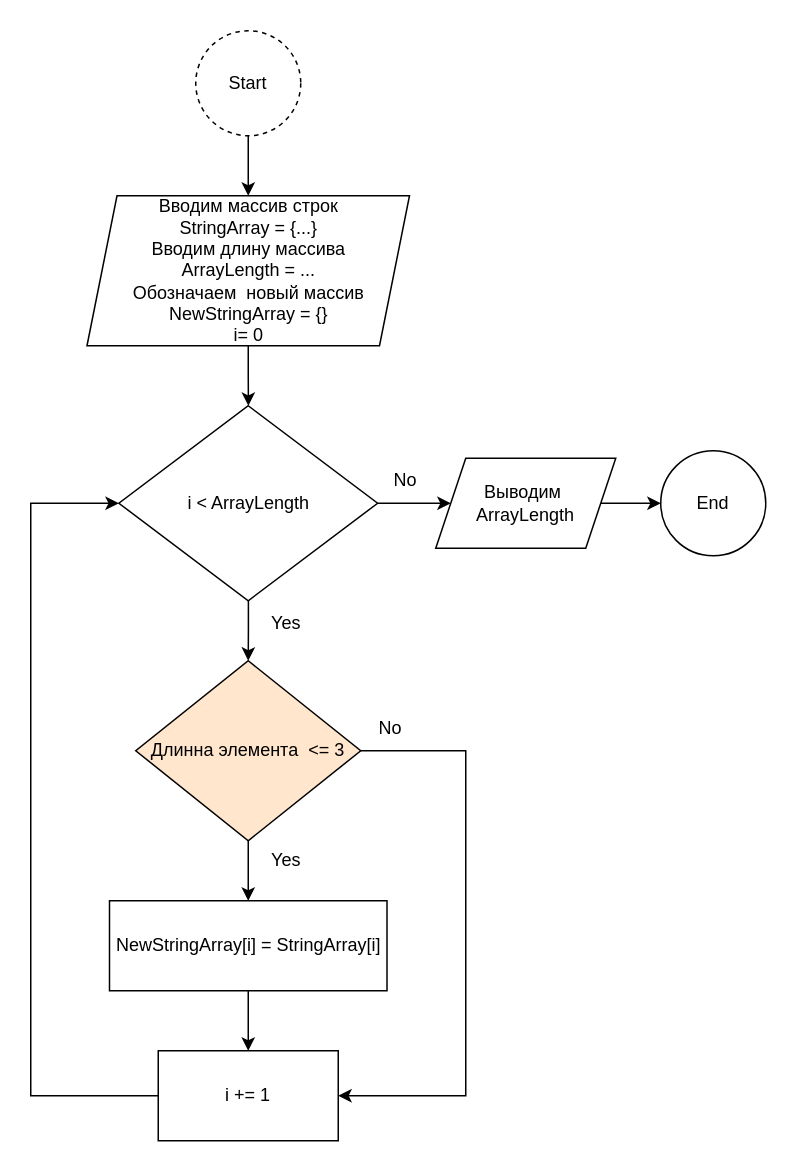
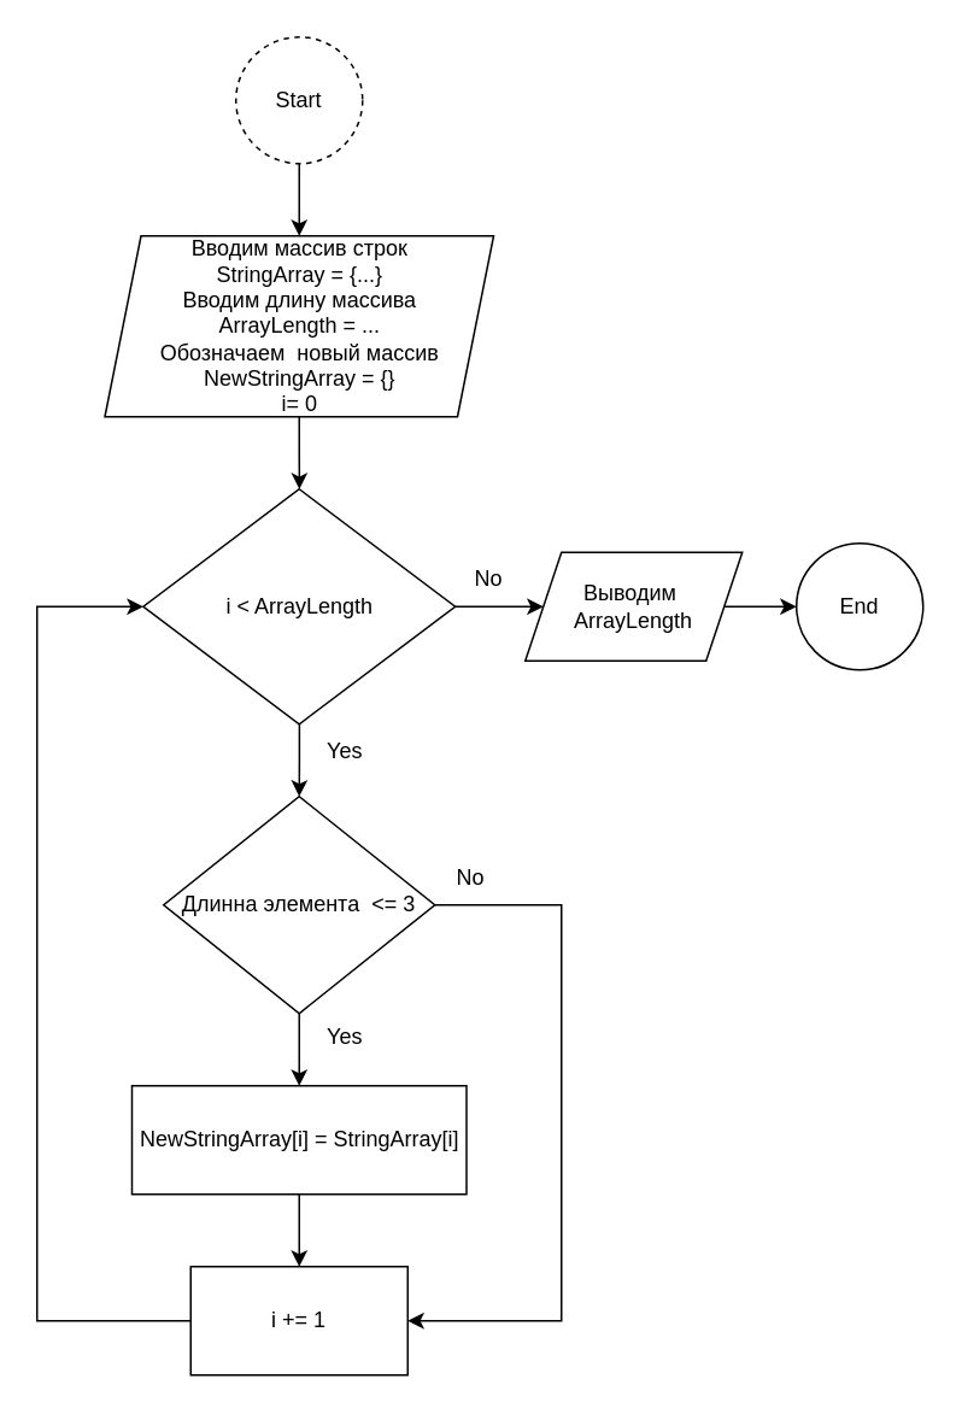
  <mxCell id="0" />
  <mxCell id="1" parent="0" />
  <mxCell id="2" style="edgeStyle=orthogonalEdgeStyle;rounded=0;orthogonalLoop=1;jettySize=auto;html=1;entryX=0.5;entryY=0;entryDx=0;entryDy=0;" edge="1" parent="1" source="3" target="6"><mxGeometry relative="1" as="geometry" /></mxCell>
  <mxCell id="3" value="Start" style="ellipse;whiteSpace=wrap;html=1;aspect=fixed;dashed=1;" vertex="1" parent="1"><mxGeometry x="130" width="70" height="70" as="geometry" y="20" /></mxCell>
  <mxCell id="4" value="End" style="ellipse;whiteSpace=wrap;html=1;aspect=fixed;" vertex="1" parent="1"><mxGeometry x="440" y="300" width="70" height="70" as="geometry" /></mxCell>
  <mxCell id="5" value="" style="edgeStyle=orthogonalEdgeStyle;rounded=0;orthogonalLoop=1;jettySize=auto;html=1;" edge="1" parent="1" source="6" target="9"><mxGeometry relative="1" as="geometry" /></mxCell>
  <mxCell id="6" value="Вводим массив строк&lt;br&gt;StringArray = {...}&lt;br&gt;Вводим длину массива&lt;br&gt;ArrayLength = ...&lt;br&gt;Обозначаем&amp;nbsp; новый массив&lt;br&gt;NewStringArray = {}&lt;br&gt;i= 0" style="shape=parallelogram;perimeter=parallelogramPerimeter;whiteSpace=wrap;html=1;fixedSize=1;" vertex="1" parent="1"><mxGeometry x="57.5" y="130" width="215" height="100" as="geometry" /></mxCell>
  <mxCell id="7" value="" style="edgeStyle=orthogonalEdgeStyle;rounded=0;orthogonalLoop=1;jettySize=auto;html=1;" edge="1" parent="1" source="9" target="11"><mxGeometry relative="1" as="geometry" /></mxCell>
  <mxCell id="8" style="edgeStyle=orthogonalEdgeStyle;rounded=0;orthogonalLoop=1;jettySize=auto;html=1;" edge="1" parent="1" source="9" target="15"><mxGeometry relative="1" as="geometry"><mxPoint x="165" y="430" as="targetPoint" /></mxGeometry></mxCell>
  <mxCell id="9" value="i &amp;lt; ArrayLength" style="rhombus;whiteSpace=wrap;html=1;" vertex="1" parent="1"><mxGeometry x="78.75" y="270" width="172.5" height="130" as="geometry" /></mxCell>
  <mxCell id="10" style="edgeStyle=orthogonalEdgeStyle;rounded=0;orthogonalLoop=1;jettySize=auto;html=1;exitX=1;exitY=0.5;exitDx=0;exitDy=0;entryX=0;entryY=0.5;entryDx=0;entryDy=0;" edge="1" parent="1" source="11" target="4"><mxGeometry relative="1" as="geometry" /></mxCell>
  <mxCell id="11" value="Выводим&amp;nbsp; ArrayLength" style="shape=parallelogram;perimeter=parallelogramPerimeter;whiteSpace=wrap;html=1;fixedSize=1;" vertex="1" parent="1"><mxGeometry x="290" y="305" width="120" height="60" as="geometry" /></mxCell>
  <mxCell id="12" value="No" style="text;html=1;strokeColor=none;fillColor=none;align=center;verticalAlign=middle;whiteSpace=wrap;rounded=0;" vertex="1" parent="1"><mxGeometry x="240" y="305" width="60" height="30" as="geometry" /></mxCell>
  <mxCell id="13" value="" style="edgeStyle=orthogonalEdgeStyle;rounded=0;orthogonalLoop=1;jettySize=auto;html=1;" edge="1" parent="1" source="15" target="17"><mxGeometry relative="1" as="geometry" /></mxCell>
  <mxCell id="14" value="" style="edgeStyle=orthogonalEdgeStyle;rounded=0;orthogonalLoop=1;jettySize=auto;html=1;entryX=1;entryY=0.5;entryDx=0;entryDy=0;" edge="1" parent="1" source="15" target="20"><mxGeometry relative="1" as="geometry"><mxPoint x="290" y="500" as="targetPoint" /><Array as="points"><mxPoint x="310" y="500" /><mxPoint x="310" y="730" /></Array></mxGeometry></mxCell>
- <mxCell id="15" value="Длинна элемента&amp;nbsp; &amp;lt;= 3" style="rhombus;whiteSpace=wrap;html=1;fillColor=#ffe6cc;" vertex="1" parent="1"><mxGeometry x="90" y="440" width="150" height="120" as="geometry" /></mxCell>
+ <mxCell id="15" value="Длинна элемента&amp;nbsp; &amp;lt;= 3" style="rhombus;whiteSpace=wrap;html=1;" vertex="1" parent="1"><mxGeometry x="90" y="440" width="150" height="120" as="geometry" /></mxCell>
  <mxCell id="16" value="" style="edgeStyle=orthogonalEdgeStyle;rounded=0;orthogonalLoop=1;jettySize=auto;html=1;" edge="1" parent="1" source="17" target="20"><mxGeometry relative="1" as="geometry" /></mxCell>
  <mxCell id="17" value="NewStringArray[i] = StringArray[i]" style="whiteSpace=wrap;html=1;" vertex="1" parent="1"><mxGeometry x="72.5" y="600" width="185" height="60" as="geometry" /></mxCell>
  <mxCell id="18" value="No" style="text;html=1;strokeColor=none;fillColor=none;align=center;verticalAlign=middle;whiteSpace=wrap;rounded=0;" vertex="1" parent="1"><mxGeometry x="230" y="470" width="60" height="30" as="geometry" /></mxCell>
  <mxCell id="19" style="edgeStyle=orthogonalEdgeStyle;rounded=0;orthogonalLoop=1;jettySize=auto;html=1;entryX=0;entryY=0.5;entryDx=0;entryDy=0;" edge="1" parent="1" source="20" target="9"><mxGeometry relative="1" as="geometry"><Array as="points"><mxPoint x="20" y="730" /><mxPoint x="20" y="335" /></Array></mxGeometry></mxCell>
  <mxCell id="20" value="i += 1" style="whiteSpace=wrap;html=1;" vertex="1" parent="1"><mxGeometry x="105" y="700" width="120" height="60" as="geometry" /></mxCell>
  <mxCell id="21" value="Yes" style="text;html=1;align=center;verticalAlign=middle;resizable=0;points=[];autosize=1;strokeColor=none;fillColor=none;" vertex="1" parent="1"><mxGeometry x="170" y="558" width="40" height="30" as="geometry" /></mxCell>
  <mxCell id="22" value="Yes" style="text;html=1;align=center;verticalAlign=middle;resizable=0;points=[];autosize=1;strokeColor=none;fillColor=none;" vertex="1" parent="1"><mxGeometry x="170" y="400" width="40" height="30" as="geometry" /></mxCell>
